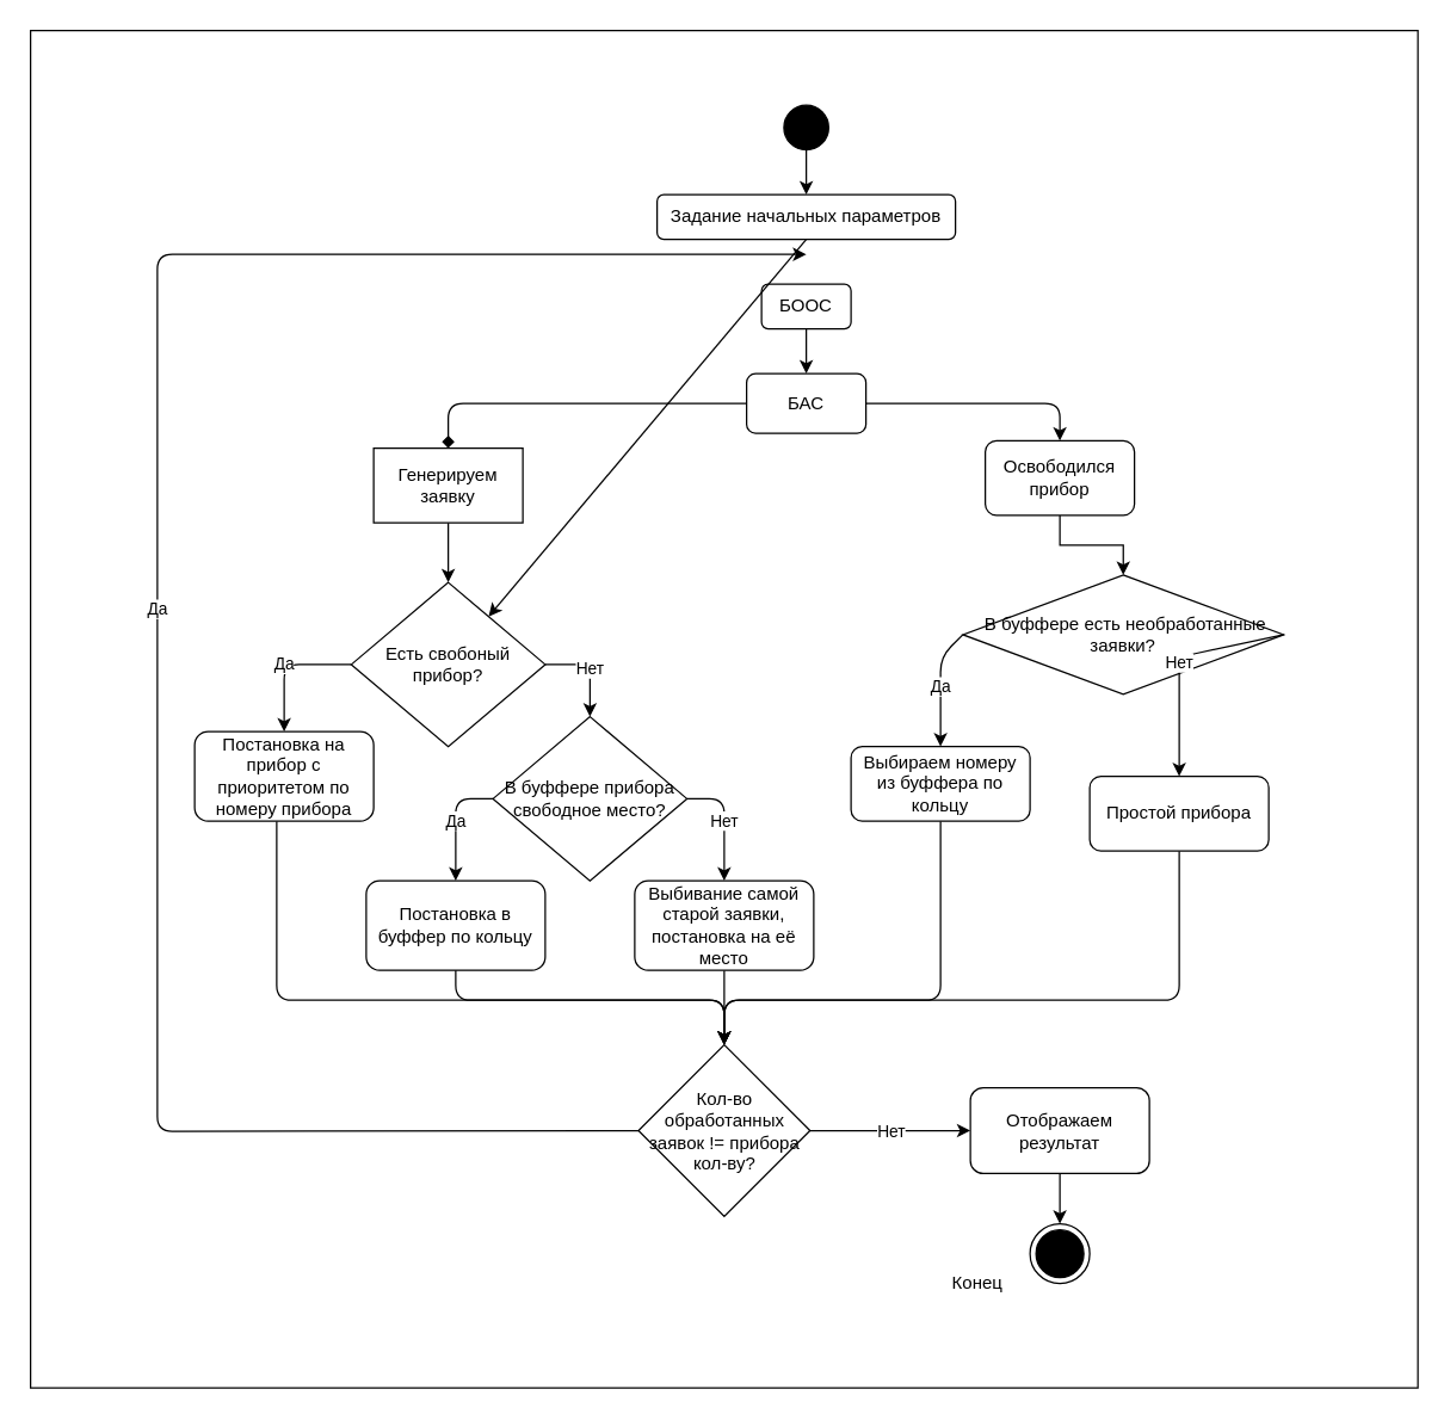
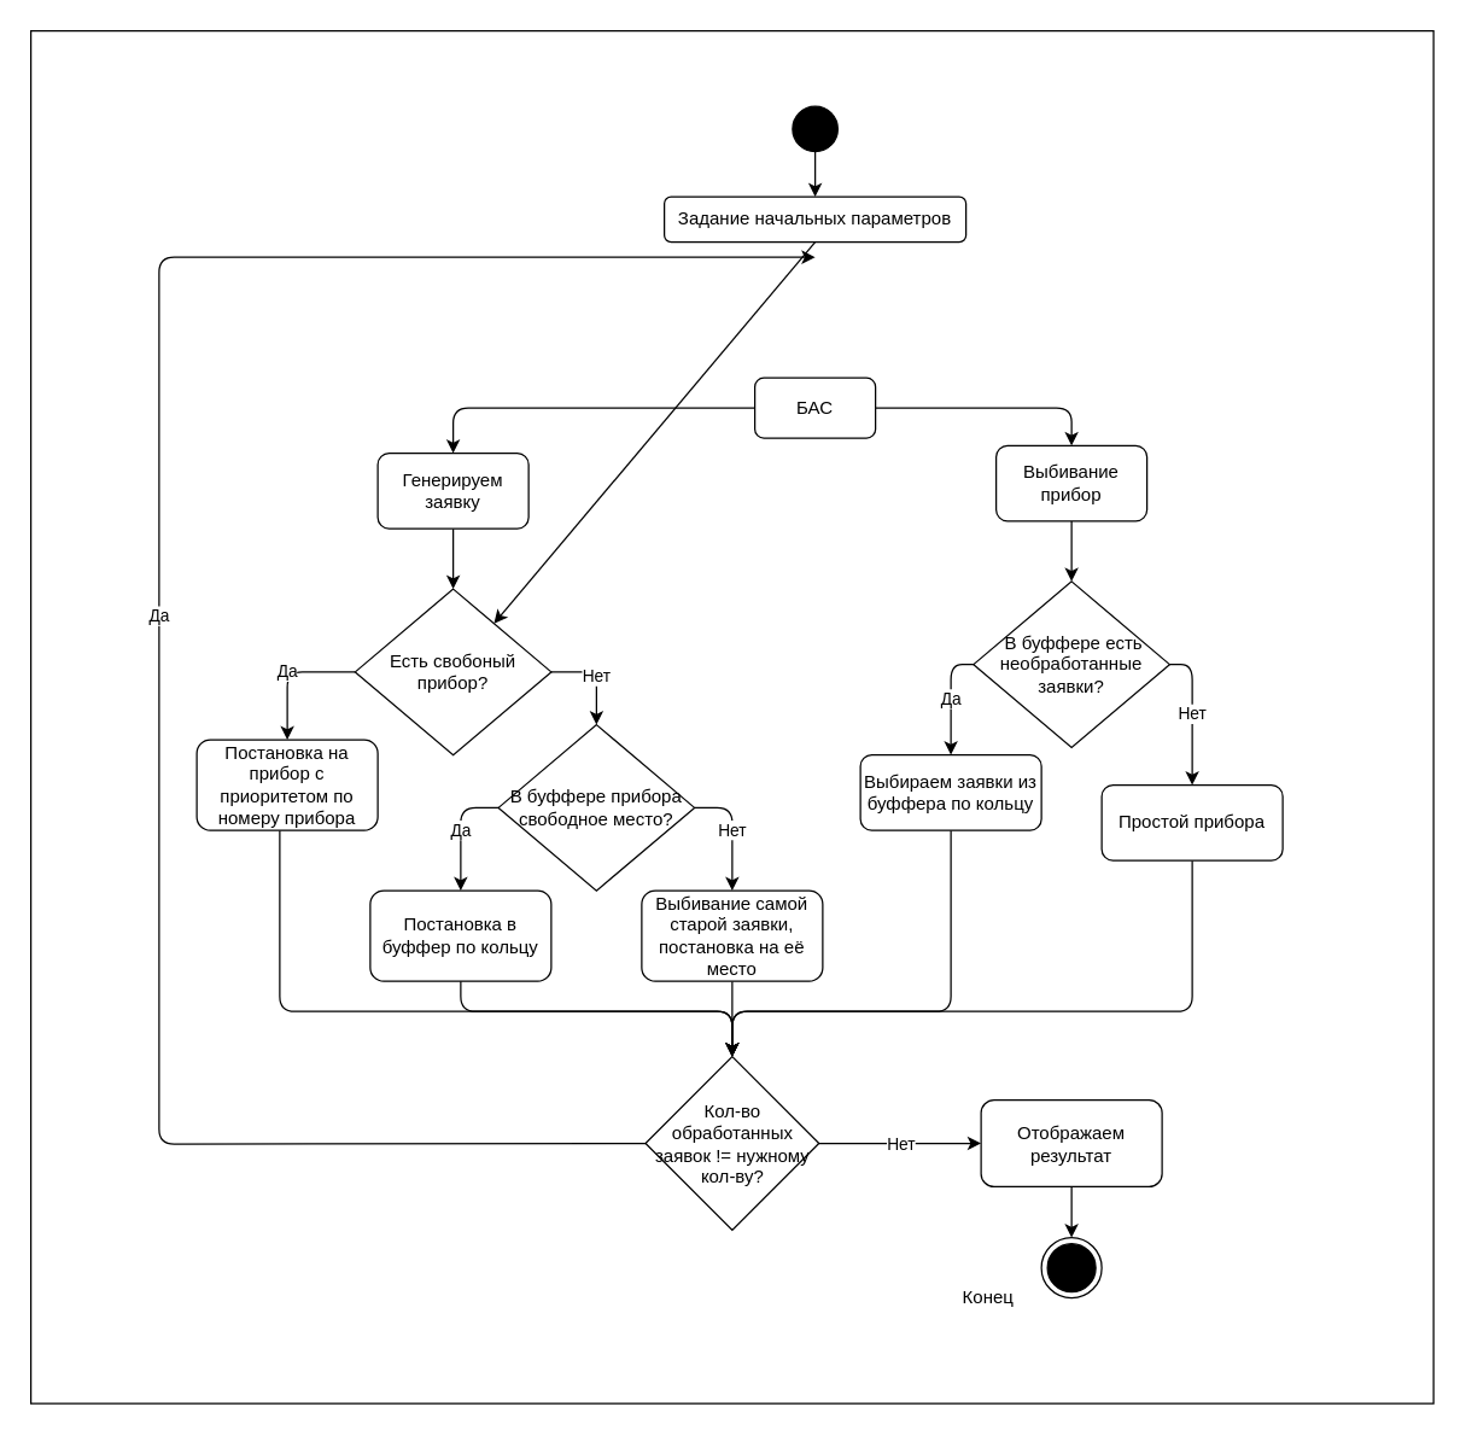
  <mxCell id="0" />
  <mxCell id="1" parent="0" />
  <mxCell id="2" value="" style="rounded=0;whiteSpace=wrap;html=1;strokeColor=#000000;fillColor=#FFFFFF;" vertex="1" parent="1"><mxGeometry x="20" width="930" height="910" as="geometry" y="20" /></mxCell>
  <mxCell id="3" value="" style="edgeStyle=orthogonalEdgeStyle;rounded=0;orthogonalLoop=1;jettySize=auto;html=1;entryX=0.5;entryY=0;entryDx=0;entryDy=0;" edge="1" parent="1" source="4" target="5"><mxGeometry relative="1" as="geometry"><mxPoint x="605" y="95" as="targetPoint" /></mxGeometry></mxCell>
  <mxCell id="4" value="" style="ellipse;whiteSpace=wrap;html=1;aspect=fixed;strokeColor=#000000;fillColor=#000000;fontColor=#ffffff;" vertex="1" parent="1"><mxGeometry x="525" y="70" width="30" height="30" as="geometry" /></mxCell>
  <mxCell id="5" value="Задание начальных параметров" style="rounded=1;whiteSpace=wrap;html=1;strokeColor=#000000;fillColor=#FFFFFF;" vertex="1" parent="1"><mxGeometry x="440" y="130" width="200" height="30" as="geometry" /></mxCell>
- <mxCell id="6" value="БООС" style="rounded=1;whiteSpace=wrap;html=1;strokeColor=#000000;fillColor=#FFFFFF;" vertex="1" parent="1"><mxGeometry x="510" y="190" width="60" height="30" as="geometry" /></mxCell>
  <mxCell id="7" value="" style="endArrow=classic;html=1;exitX=0.5;exitY=1;exitDx=0;exitDy=0;" edge="1" parent="1" source="5" target="18"><mxGeometry width="50" height="50" relative="1" as="geometry"><mxPoint x="525" y="320" as="sourcePoint" /><mxPoint x="575" y="270" as="targetPoint" /></mxGeometry></mxCell>
- <mxCell id="8" value="" style="edgeStyle=orthogonalEdgeStyle;rounded=1;orthogonalLoop=1;jettySize=auto;html=1;entryX=0.5;entryY=0;entryDx=0;entryDy=0;endArrow=diamond;" edge="1" parent="1" source="10" target="15"><mxGeometry relative="1" as="geometry"><mxPoint x="330" y="270" as="targetPoint" /></mxGeometry></mxCell>
+ <mxCell id="8" value="" style="edgeStyle=orthogonalEdgeStyle;rounded=1;orthogonalLoop=1;jettySize=auto;html=1;entryX=0.5;entryY=0;entryDx=0;entryDy=0;" edge="1" parent="1" source="10" target="15"><mxGeometry relative="1" as="geometry"><mxPoint x="330" y="270" as="targetPoint" /></mxGeometry></mxCell>
  <mxCell id="9" value="" style="edgeStyle=orthogonalEdgeStyle;rounded=1;orthogonalLoop=1;jettySize=auto;html=1;entryX=0.5;entryY=0;entryDx=0;entryDy=0;" edge="1" parent="1" source="10" target="13"><mxGeometry relative="1" as="geometry"><mxPoint x="660" y="270" as="targetPoint" /></mxGeometry></mxCell>
  <mxCell id="10" value="БАС" style="rounded=1;whiteSpace=wrap;html=1;strokeColor=#000000;fillColor=#FFFFFF;" vertex="1" parent="1"><mxGeometry x="500" y="250" width="80" height="40" as="geometry" /></mxCell>
- <mxCell id="11" value="" style="endArrow=classic;html=1;exitX=0.5;exitY=1;exitDx=0;exitDy=0;entryX=0.5;entryY=0;entryDx=0;entryDy=0;" edge="1" parent="1" source="6" target="10"><mxGeometry width="50" height="50" relative="1" as="geometry"><mxPoint x="550" y="170" as="sourcePoint" /><mxPoint x="550" y="200" as="targetPoint" /></mxGeometry></mxCell>
  <mxCell id="12" value="" style="edgeStyle=orthogonalEdgeStyle;rounded=0;orthogonalLoop=1;jettySize=auto;html=1;" edge="1" parent="1" source="13" target="16"><mxGeometry relative="1" as="geometry" /></mxCell>
- <mxCell id="13" value="Освободился прибор" style="rounded=1;whiteSpace=wrap;html=1;strokeColor=#000000;fillColor=#FFFFFF;" vertex="1" parent="1"><mxGeometry x="660" y="295" width="100" height="50" as="geometry" /></mxCell>
+ <mxCell id="13" value="Выбивание прибор" style="rounded=1;whiteSpace=wrap;html=1;strokeColor=#000000;fillColor=#FFFFFF;" vertex="1" parent="1"><mxGeometry x="660" y="295" width="100" height="50" as="geometry" /></mxCell>
  <mxCell id="14" value="" style="edgeStyle=orthogonalEdgeStyle;rounded=0;orthogonalLoop=1;jettySize=auto;html=1;" edge="1" parent="1" source="15" target="18"><mxGeometry relative="1" as="geometry" /></mxCell>
- <mxCell id="15" value="Генерируем заявку" style="whiteSpace=wrap;html=1;strokeColor=#000000;fillColor=#FFFFFF;rounded=0;" vertex="1" parent="1"><mxGeometry x="250" y="300" width="100" height="50" as="geometry" /></mxCell>
- <mxCell id="16" value="&amp;nbsp;В буффере есть необработанные заявки?" style="rhombus;whiteSpace=wrap;html=1;strokeColor=#000000;fillColor=#FFFFFF;" vertex="1" parent="1"><mxGeometry x="645" y="385" width="215" height="80" as="geometry" /></mxCell>
+ <mxCell id="15" value="Генерируем заявку" style="rounded=1;whiteSpace=wrap;html=1;strokeColor=#000000;fillColor=#FFFFFF;" vertex="1" parent="1"><mxGeometry x="250" y="300" width="100" height="50" as="geometry" /></mxCell>
+ <mxCell id="16" value="&amp;nbsp;В буффере есть необработанные заявки?" style="rhombus;whiteSpace=wrap;html=1;strokeColor=#000000;fillColor=#FFFFFF;" vertex="1" parent="1"><mxGeometry x="645" y="385" width="130" height="110" as="geometry" /></mxCell>
  <mxCell id="17" value="Да" style="edgeStyle=orthogonalEdgeStyle;rounded=1;orthogonalLoop=1;jettySize=auto;html=1;exitX=0;exitY=0.5;exitDx=0;exitDy=0;entryX=0.5;entryY=0;entryDx=0;entryDy=0;" edge="1" parent="1" source="18" target="20"><mxGeometry relative="1" as="geometry" /></mxCell>
  <mxCell id="18" value="Есть свобоный прибор?" style="rhombus;whiteSpace=wrap;html=1;strokeColor=#000000;fillColor=#FFFFFF;" vertex="1" parent="1"><mxGeometry x="235" y="390" width="130" height="110" as="geometry" /></mxCell>
  <mxCell id="19" value="" style="edgeStyle=orthogonalEdgeStyle;rounded=1;orthogonalLoop=1;jettySize=auto;html=1;entryX=0.5;entryY=0;entryDx=0;entryDy=0;" edge="1" parent="1" source="20" target="35"><mxGeometry relative="1" as="geometry"><mxPoint x="185" y="910" as="targetPoint" /><Array as="points"><mxPoint x="185" y="670" /><mxPoint x="485" y="670" /></Array></mxGeometry></mxCell>
  <mxCell id="20" value="Постановка на прибор c приоритетом по номеру прибора" style="rounded=1;whiteSpace=wrap;html=1;strokeColor=#000000;fillColor=#FFFFFF;" vertex="1" parent="1"><mxGeometry x="130" y="490" width="120" height="60" as="geometry" /></mxCell>
  <mxCell id="21" value="Да" style="edgeStyle=orthogonalEdgeStyle;rounded=1;orthogonalLoop=1;jettySize=auto;html=1;entryX=0.5;entryY=0;entryDx=0;entryDy=0;exitX=0;exitY=0.5;exitDx=0;exitDy=0;" edge="1" parent="1" source="23" target="25"><mxGeometry relative="1" as="geometry"><mxPoint x="295" y="655" as="targetPoint" /></mxGeometry></mxCell>
  <mxCell id="22" value="Нет" style="edgeStyle=orthogonalEdgeStyle;rounded=1;orthogonalLoop=1;jettySize=auto;html=1;entryX=0.5;entryY=0;entryDx=0;entryDy=0;exitX=1;exitY=0.5;exitDx=0;exitDy=0;entryPerimeter=0;" edge="1" parent="1" source="23" target="27"><mxGeometry relative="1" as="geometry"><mxPoint x="450" y="555" as="sourcePoint" /><mxPoint x="580" y="590" as="targetPoint" /><Array as="points"><mxPoint x="485" y="535" /></Array></mxGeometry></mxCell>
  <mxCell id="23" value="В буффере прибора свободное место?" style="rhombus;whiteSpace=wrap;html=1;strokeColor=#000000;fillColor=#FFFFFF;" vertex="1" parent="1"><mxGeometry x="330" y="480" width="130" height="110" as="geometry" /></mxCell>
  <mxCell id="24" value="Нет" style="edgeStyle=orthogonalEdgeStyle;rounded=1;orthogonalLoop=1;jettySize=auto;html=1;exitX=1;exitY=0.5;exitDx=0;exitDy=0;entryX=0.5;entryY=0;entryDx=0;entryDy=0;" edge="1" parent="1" source="18" target="23"><mxGeometry relative="1" as="geometry"><mxPoint x="445" y="465" as="sourcePoint" /><mxPoint x="380" y="560" as="targetPoint" /></mxGeometry></mxCell>
  <mxCell id="25" value="Постановка в буффер по кольцу" style="rounded=1;whiteSpace=wrap;html=1;strokeColor=#000000;fillColor=#FFFFFF;" vertex="1" parent="1"><mxGeometry x="245" y="590" width="120" height="60" as="geometry" /></mxCell>
  <mxCell id="26" value="" style="edgeStyle=orthogonalEdgeStyle;rounded=1;orthogonalLoop=1;jettySize=auto;html=1;entryX=0.5;entryY=0;entryDx=0;entryDy=0;" edge="1" parent="1" source="27" target="35"><mxGeometry relative="1" as="geometry"><mxPoint x="540" y="830" as="targetPoint" /></mxGeometry></mxCell>
  <mxCell id="27" value="Выбивание самой старой заявки, постановка на её место" style="rounded=1;whiteSpace=wrap;html=1;strokeColor=#000000;fillColor=#FFFFFF;" vertex="1" parent="1"><mxGeometry x="425" y="590" width="120" height="60" as="geometry" /></mxCell>
  <mxCell id="28" value="" style="edgeStyle=orthogonalEdgeStyle;rounded=1;orthogonalLoop=1;jettySize=auto;html=1;entryX=0.5;entryY=0;entryDx=0;entryDy=0;exitX=0.5;exitY=1;exitDx=0;exitDy=0;" edge="1" parent="1" source="29" target="35"><mxGeometry relative="1" as="geometry"><mxPoint x="690" y="740" as="targetPoint" /><Array as="points"><mxPoint x="630" y="670" /><mxPoint x="485" y="670" /></Array></mxGeometry></mxCell>
- <mxCell id="29" value="Выбираем номеру из буффера по кольцу" style="rounded=1;whiteSpace=wrap;html=1;strokeColor=#000000;fillColor=#FFFFFF;" vertex="1" parent="1"><mxGeometry x="570" y="500" width="120" height="50" as="geometry" /></mxCell>
+ <mxCell id="29" value="Выбираем заявки из буффера по кольцу" style="rounded=1;whiteSpace=wrap;html=1;strokeColor=#000000;fillColor=#FFFFFF;" vertex="1" parent="1"><mxGeometry x="570" y="500" width="120" height="50" as="geometry" /></mxCell>
  <mxCell id="30" value="" style="edgeStyle=orthogonalEdgeStyle;rounded=1;orthogonalLoop=1;jettySize=auto;html=1;entryX=0.5;entryY=0;entryDx=0;entryDy=0;exitX=0.5;exitY=1;exitDx=0;exitDy=0;" edge="1" parent="1" source="31" target="35"><mxGeometry relative="1" as="geometry"><mxPoint x="845" y="740" as="targetPoint" /><Array as="points"><mxPoint x="790" y="670" /><mxPoint x="485" y="670" /></Array></mxGeometry></mxCell>
  <mxCell id="31" value="Простой прибора" style="rounded=1;whiteSpace=wrap;html=1;strokeColor=#000000;fillColor=#FFFFFF;" vertex="1" parent="1"><mxGeometry x="730" y="520" width="120" height="50" as="geometry" /></mxCell>
  <mxCell id="32" value="Да" style="endArrow=classic;html=1;exitX=0;exitY=0.5;exitDx=0;exitDy=0;entryX=0.5;entryY=0;entryDx=0;entryDy=0;" edge="1" parent="1" source="16" target="29"><mxGeometry width="50" height="50" relative="1" as="geometry"><mxPoint x="525" y="555" as="sourcePoint" /><mxPoint x="575" y="505" as="targetPoint" /><Array as="points"><mxPoint x="630" y="440" /></Array></mxGeometry></mxCell>
  <mxCell id="33" value="Нет" style="endArrow=classic;html=1;exitX=1;exitY=0.5;exitDx=0;exitDy=0;entryX=0.5;entryY=0;entryDx=0;entryDy=0;" edge="1" parent="1" source="16" target="31"><mxGeometry width="50" height="50" relative="1" as="geometry"><mxPoint x="735" y="505" as="sourcePoint" /><mxPoint x="785" y="455" as="targetPoint" /><Array as="points"><mxPoint x="790" y="440" /></Array></mxGeometry></mxCell>
  <mxCell id="34" value="Нет" style="edgeStyle=orthogonalEdgeStyle;rounded=1;orthogonalLoop=1;jettySize=auto;html=1;entryX=0;entryY=0.5;entryDx=0;entryDy=0;" edge="1" parent="1" source="35" target="39"><mxGeometry relative="1" as="geometry"><mxPoint x="695" y="898" as="targetPoint" /></mxGeometry></mxCell>
- <mxCell id="35" value="Кол-во обработанных заявок != прибора кол-ву?" style="rhombus;whiteSpace=wrap;html=1;strokeColor=#000000;fillColor=#FFFFFF;" vertex="1" parent="1"><mxGeometry x="427.5" y="700" width="115" height="115" as="geometry" /></mxCell>
+ <mxCell id="35" value="Кол-во обработанных заявок != нужному кол-ву?" style="rhombus;whiteSpace=wrap;html=1;strokeColor=#000000;fillColor=#FFFFFF;" vertex="1" parent="1"><mxGeometry x="427.5" y="700" width="115" height="115" as="geometry" /></mxCell>
  <mxCell id="36" value="" style="endArrow=classic;html=1;exitX=0.5;exitY=1;exitDx=0;exitDy=0;entryX=0.5;entryY=0;entryDx=0;entryDy=0;" edge="1" parent="1" source="25" target="35"><mxGeometry width="50" height="50" relative="1" as="geometry"><mxPoint x="535" y="630" as="sourcePoint" /><mxPoint x="585" y="580" as="targetPoint" /><Array as="points"><mxPoint x="305" y="670" /><mxPoint x="485" y="670" /></Array></mxGeometry></mxCell>
  <mxCell id="37" value="Да" style="endArrow=classic;html=1;exitX=0;exitY=0.5;exitDx=0;exitDy=0;snapToPoint=0;" edge="1" parent="1" source="35"><mxGeometry width="50" height="50" relative="1" as="geometry"><mxPoint x="535" y="790" as="sourcePoint" /><mxPoint x="540" y="170" as="targetPoint" /><Array as="points"><mxPoint x="105" y="758" /><mxPoint x="105" y="170" /></Array></mxGeometry></mxCell>
  <mxCell id="38" value="" style="edgeStyle=orthogonalEdgeStyle;rounded=1;orthogonalLoop=1;jettySize=auto;html=1;entryX=0.5;entryY=0;entryDx=0;entryDy=0;" edge="1" parent="1" source="39" target="40"><mxGeometry relative="1" as="geometry"><mxPoint x="745" y="1006.25" as="targetPoint" /></mxGeometry></mxCell>
  <mxCell id="39" value="Отображаем результат" style="rounded=1;whiteSpace=wrap;html=1;strokeColor=#000000;fillColor=#FFFFFF;" vertex="1" parent="1"><mxGeometry x="650" y="728.75" width="120" height="57.5" as="geometry" /></mxCell>
  <mxCell id="40" value="" style="ellipse;html=1;shape=endState;fillColor=#000000;strokeColor=#000000;" vertex="1" parent="1"><mxGeometry x="690" y="820" width="40" height="40" as="geometry" /></mxCell>
  <mxCell id="41" value="Конец" style="text;html=1;strokeColor=none;fillColor=none;align=center;verticalAlign=middle;whiteSpace=wrap;rounded=0;" vertex="1" parent="1"><mxGeometry x="635" y="850" width="40" height="20" as="geometry" /></mxCell>
